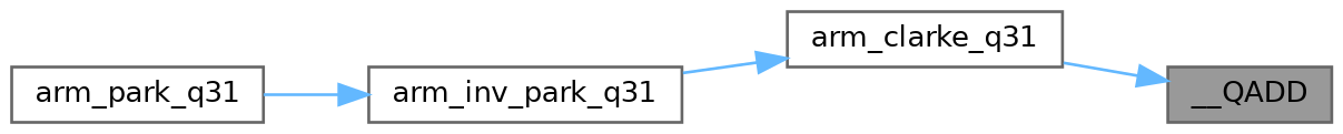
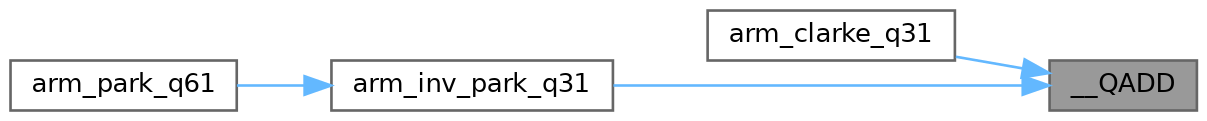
  digraph {
    rankdir=RL
    node [color=grey40 fillcolor=white fontname=Helvetica fontsize=10 shape=box style=filled]
    edge [color=steelblue1 dir=back fontname=Helvetica fontsize=10 labelfontname=Helvetica labelfontsize=10 style=solid]
    n1 [color=gray40 fillcolor=grey60 fontcolor=black height=0.2 label=__QADD width=0.4]
    n2 [height=0.2 label=arm_clarke_q31 width=0.4]
    n3 [height=0.2 label=arm_inv_park_q31 width=0.4]
-   n4 [height=0.2 label=arm_park_q31 width=0.4]
+   n4 [height=0.2 label=arm_park_q61 width=0.4]
    n1 -> n2
-   n2 -> n3
+   n1 -> n3
    n3 -> n4
  }
